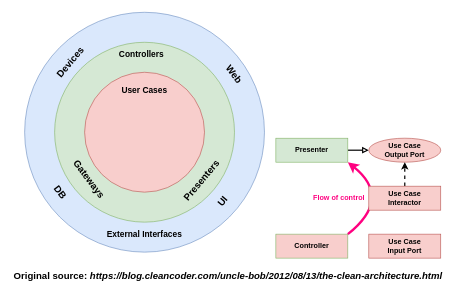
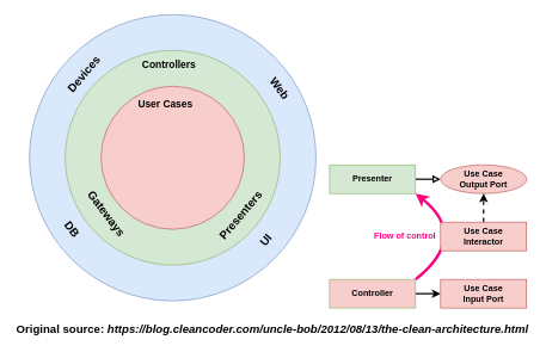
  <mxCell id="0" />
  <mxCell id="1" parent="0" />
  <mxCell id="2" value="" style="ellipse;whiteSpace=wrap;html=1;aspect=fixed;fillColor=#dae8fc;strokeColor=#6c8ebf;" parent="1" vertex="1"><mxGeometry x="40" y="20" width="400" height="400" as="geometry" /></mxCell>
  <mxCell id="3" value="" style="ellipse;whiteSpace=wrap;html=1;aspect=fixed;fillColor=#d5e8d4;strokeColor=#82b366;" parent="1" vertex="1"><mxGeometry x="90" y="70" width="300" height="300" as="geometry" /></mxCell>
  <mxCell id="4" value="" style="ellipse;whiteSpace=wrap;html=1;aspect=fixed;fillColor=#f8cecc;fontStyle=1;fontSize=14;strokeColor=#b85450;" parent="1" vertex="1"><mxGeometry x="140" y="120" width="200" height="200" as="geometry" /></mxCell>
  <mxCell id="5" value="Controllers" style="text;html=1;strokeColor=none;fillColor=none;align=center;verticalAlign=middle;whiteSpace=wrap;rounded=0;fontStyle=1;fontSize=14;" parent="1" vertex="1"><mxGeometry x="155" y="80" width="160" height="20" as="geometry" /></mxCell>
  <mxCell id="6" value="DB" style="text;html=1;strokeColor=none;fillColor=none;align=center;verticalAlign=middle;whiteSpace=wrap;rounded=0;rotation=53;fontStyle=1;fontSize=16;" parent="1" vertex="1"><mxGeometry x="80" y="310" width="40" height="20" as="geometry" /></mxCell>
  <mxCell id="7" value="UI" style="text;html=1;strokeColor=none;fillColor=none;align=center;verticalAlign=middle;whiteSpace=wrap;rounded=0;rotation=310;fontStyle=1;fontSize=16;" parent="1" vertex="1"><mxGeometry x="350" y="325" width="40" height="20" as="geometry" /></mxCell>
- <mxCell id="8" value="User Cases" style="text;html=1;strokeColor=none;fillColor=none;align=center;verticalAlign=middle;whiteSpace=wrap;rounded=0;fontStyle=1;fontSize=14;" parent="1" vertex="1"><mxGeometry x="160" y="140" width="160" height="20" as="geometry" /></mxCell>
+ <mxCell id="8" value="User Cases" style="text;html=1;strokeColor=none;fillColor=none;align=center;verticalAlign=middle;whiteSpace=wrap;rounded=0;fontStyle=1;fontSize=14;" parent="1" vertex="1"><mxGeometry x="150" y="135" width="160" height="20" as="geometry" /></mxCell>
  <mxCell id="9" value="Original source: &lt;i&gt;https://blog.cleancoder.com/uncle-bob/2012/08/13/the-clean-architecture.html&lt;/i&gt;" style="text;html=1;strokeColor=none;fillColor=none;align=center;verticalAlign=middle;whiteSpace=wrap;rounded=0;fontSize=16;fontColor=#000000;fontStyle=1" parent="1" vertex="1"><mxGeometry x="20" y="450" width="719" height="20" as="geometry" /></mxCell>
  <mxCell id="10" value="Devices" style="text;html=1;strokeColor=none;fillColor=none;align=center;verticalAlign=middle;whiteSpace=wrap;rounded=0;rotation=310;fontStyle=1;fontSize=16;" parent="1" vertex="1"><mxGeometry x="96" y="93" width="40" height="20" as="geometry" /></mxCell>
  <mxCell id="11" value="Web" style="text;html=1;strokeColor=none;fillColor=none;align=center;verticalAlign=middle;whiteSpace=wrap;rounded=0;rotation=53;fontStyle=1;fontSize=16;" parent="1" vertex="1"><mxGeometry x="370" y="113" width="40" height="20" as="geometry" /></mxCell>
- <mxCell id="12" value="External Interfaces" style="text;html=1;strokeColor=none;fillColor=none;align=center;verticalAlign=middle;whiteSpace=wrap;rounded=0;fontStyle=1;fontSize=14;" parent="1" vertex="1"><mxGeometry x="160" y="380" width="160" height="20" as="geometry" /></mxCell>
  <mxCell id="13" value="Gateways" style="text;html=1;strokeColor=none;fillColor=none;align=center;verticalAlign=middle;whiteSpace=wrap;rounded=0;rotation=53;fontStyle=1;fontSize=16;" parent="1" vertex="1"><mxGeometry x="128" y="288" width="40" height="20" as="geometry" /></mxCell>
  <mxCell id="14" value="Presenters" style="text;html=1;strokeColor=none;fillColor=none;align=center;verticalAlign=middle;whiteSpace=wrap;rounded=0;rotation=310;fontStyle=1;fontSize=16;" parent="1" vertex="1"><mxGeometry x="315" y="290" width="40" height="20" as="geometry" /></mxCell>
  <mxCell id="15" style="rounded=0;orthogonalLoop=1;jettySize=auto;html=1;entryX=0;entryY=0.5;entryDx=0;entryDy=0;endArrow=block;endFill=0;strokeWidth=2;" edge="1" parent="1" source="18" target="21"><mxGeometry relative="1" as="geometry" /></mxCell>
  <mxCell id="16" style="edgeStyle=none;orthogonalLoop=1;jettySize=auto;html=1;exitX=1;exitY=1;exitDx=0;exitDy=0;entryX=1;entryY=0;entryDx=0;entryDy=0;endArrow=none;endFill=0;strokeWidth=4;curved=1;startArrow=classic;startFill=1;strokeColor=#FF0080;" edge="1" parent="1" source="18" target="20"><mxGeometry relative="1" as="geometry"><Array as="points"><mxPoint x="654" y="330" /></Array></mxGeometry></mxCell>
  <mxCell id="17" value="Flow of control" style="text;html=1;align=center;verticalAlign=middle;resizable=0;points=[];labelBackgroundColor=#ffffff;fontColor=#FF0080;fontStyle=1" vertex="1" connectable="0" parent="16"><mxGeometry x="-0.518" y="-13" relative="1" as="geometry"><mxPoint x="-42.8" y="21.11" as="offset" /></mxGeometry></mxCell>
  <mxCell id="18" value="Presenter" style="rounded=0;whiteSpace=wrap;html=1;fillColor=#d5e8d4;strokeColor=#82b366;fontStyle=1" parent="1" vertex="1"><mxGeometry x="459" y="230" width="120" height="40" as="geometry" /></mxCell>
+ <mxCell id="19" style="edgeStyle=none;rounded=0;orthogonalLoop=1;jettySize=auto;html=1;entryX=0;entryY=0.5;entryDx=0;entryDy=0;endArrow=classic;endFill=1;strokeWidth=2;" edge="1" parent="1" source="20" target="22"><mxGeometry relative="1" as="geometry" /></mxCell>
  <mxCell id="20" value="Controller" style="rounded=0;whiteSpace=wrap;html=1;fillColor=#f8cecc;strokeColor=#82b366;fontStyle=1;" parent="1" vertex="1"><mxGeometry x="459" y="390" width="120" height="40" as="geometry" /></mxCell>
  <mxCell id="21" value="Use Case&lt;br&gt;Output Port" style="ellipse;whiteSpace=wrap;html=1;fillColor=#f8cecc;strokeColor=#b85450;fontStyle=1;" parent="1" vertex="1"><mxGeometry x="614" y="230" width="120" height="40" as="geometry" /></mxCell>
  <mxCell id="22" value="Use Case&lt;br&gt;Input Port" style="rounded=0;whiteSpace=wrap;html=1;fillColor=#f8cecc;strokeColor=#b85450;fontStyle=1" parent="1" vertex="1"><mxGeometry x="614" y="390" width="120" height="40" as="geometry" /></mxCell>
  <mxCell id="23" style="edgeStyle=none;rounded=0;orthogonalLoop=1;jettySize=auto;html=1;entryX=0.5;entryY=1;entryDx=0;entryDy=0;endArrow=classic;endFill=1;strokeWidth=2;dashed=1;" edge="1" parent="1" source="24" target="21"><mxGeometry relative="1" as="geometry" /></mxCell>
  <mxCell id="24" value="Use Case&lt;br&gt;Interactor" style="rounded=0;whiteSpace=wrap;html=1;fillColor=#f8cecc;strokeColor=#b85450;fontStyle=1" parent="1" vertex="1"><mxGeometry x="614" y="310" width="120" height="40" as="geometry" /></mxCell>
